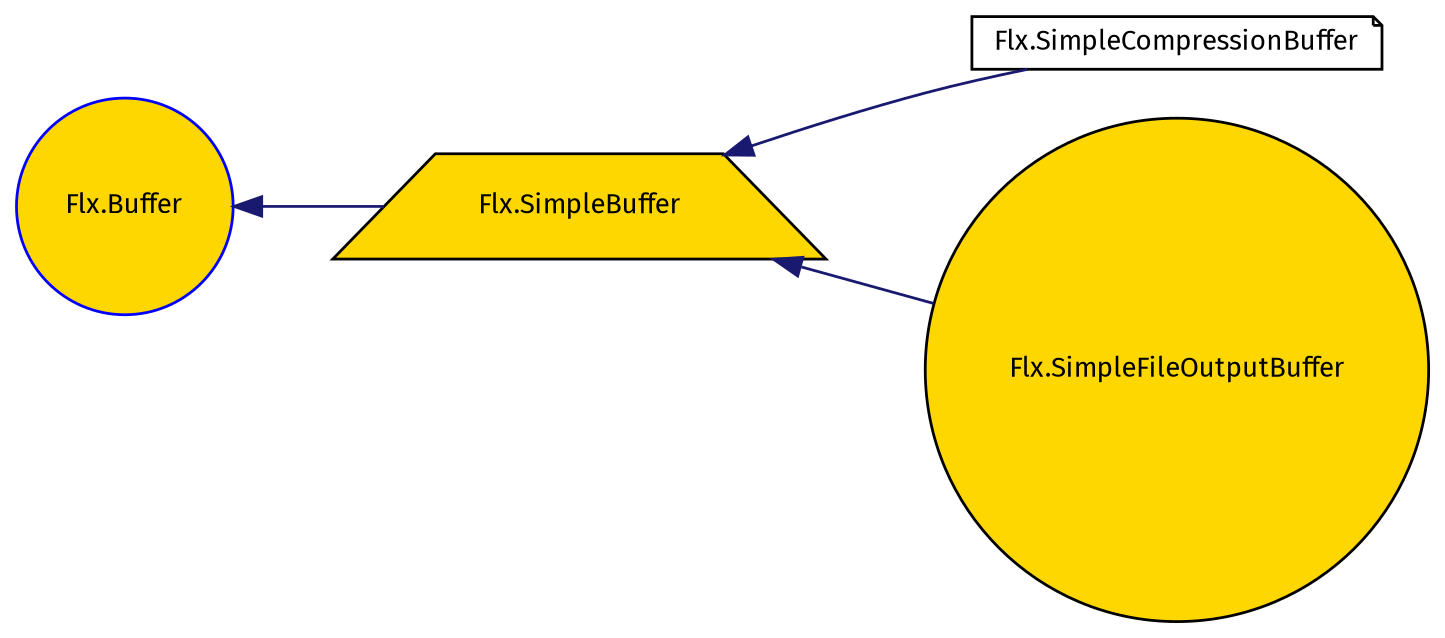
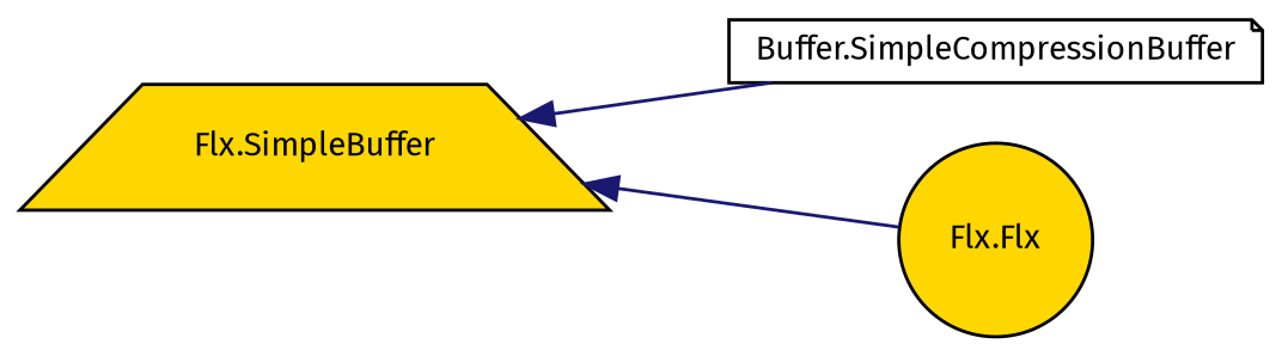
  digraph {
    fontname="Fira Sans"
    rankdir=LR
    node [color=black fillcolor=gold fontname="Fira Sans" fontsize=10 shape=circle style=filled]
    edge [color=midnightblue dir=back fontname="Fira Sans" fontsize=10 labelfontname=Helvetica labelfontsize=10 style=solid]
-   n1 [color=blue fontcolor=black height=0.2 label="Flx.Buffer" width=0.4]
    n2 [height=0.2 label="Flx.SimpleBuffer" shape=trapezium width=0.4]
-   n3 [fillcolor=white height=0.2 label="Flx.SimpleCompressionBuffer" shape=note width=0.4]
-   n4 [height=0.2 label="Flx.SimpleFileOutputBuffer" width=0.4]
-   n1 -> n2
+   n3 [fillcolor=white height=0.2 label="Buffer.SimpleCompressionBuffer" shape=note width=0.4]
+   n4 [height=0.2 label="Flx.Flx" width=0.4]
    n2 -> n3
    n2 -> n4
  }
